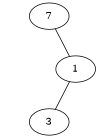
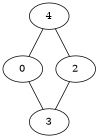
  strict graph {
    n1 [label=3]
-   1
-   4 [label=7]
+   0
+   1 [label=2]
+   4
+   0 -- n1
    1 -- n1
+   4 -- 0
    4 -- 1
  }
